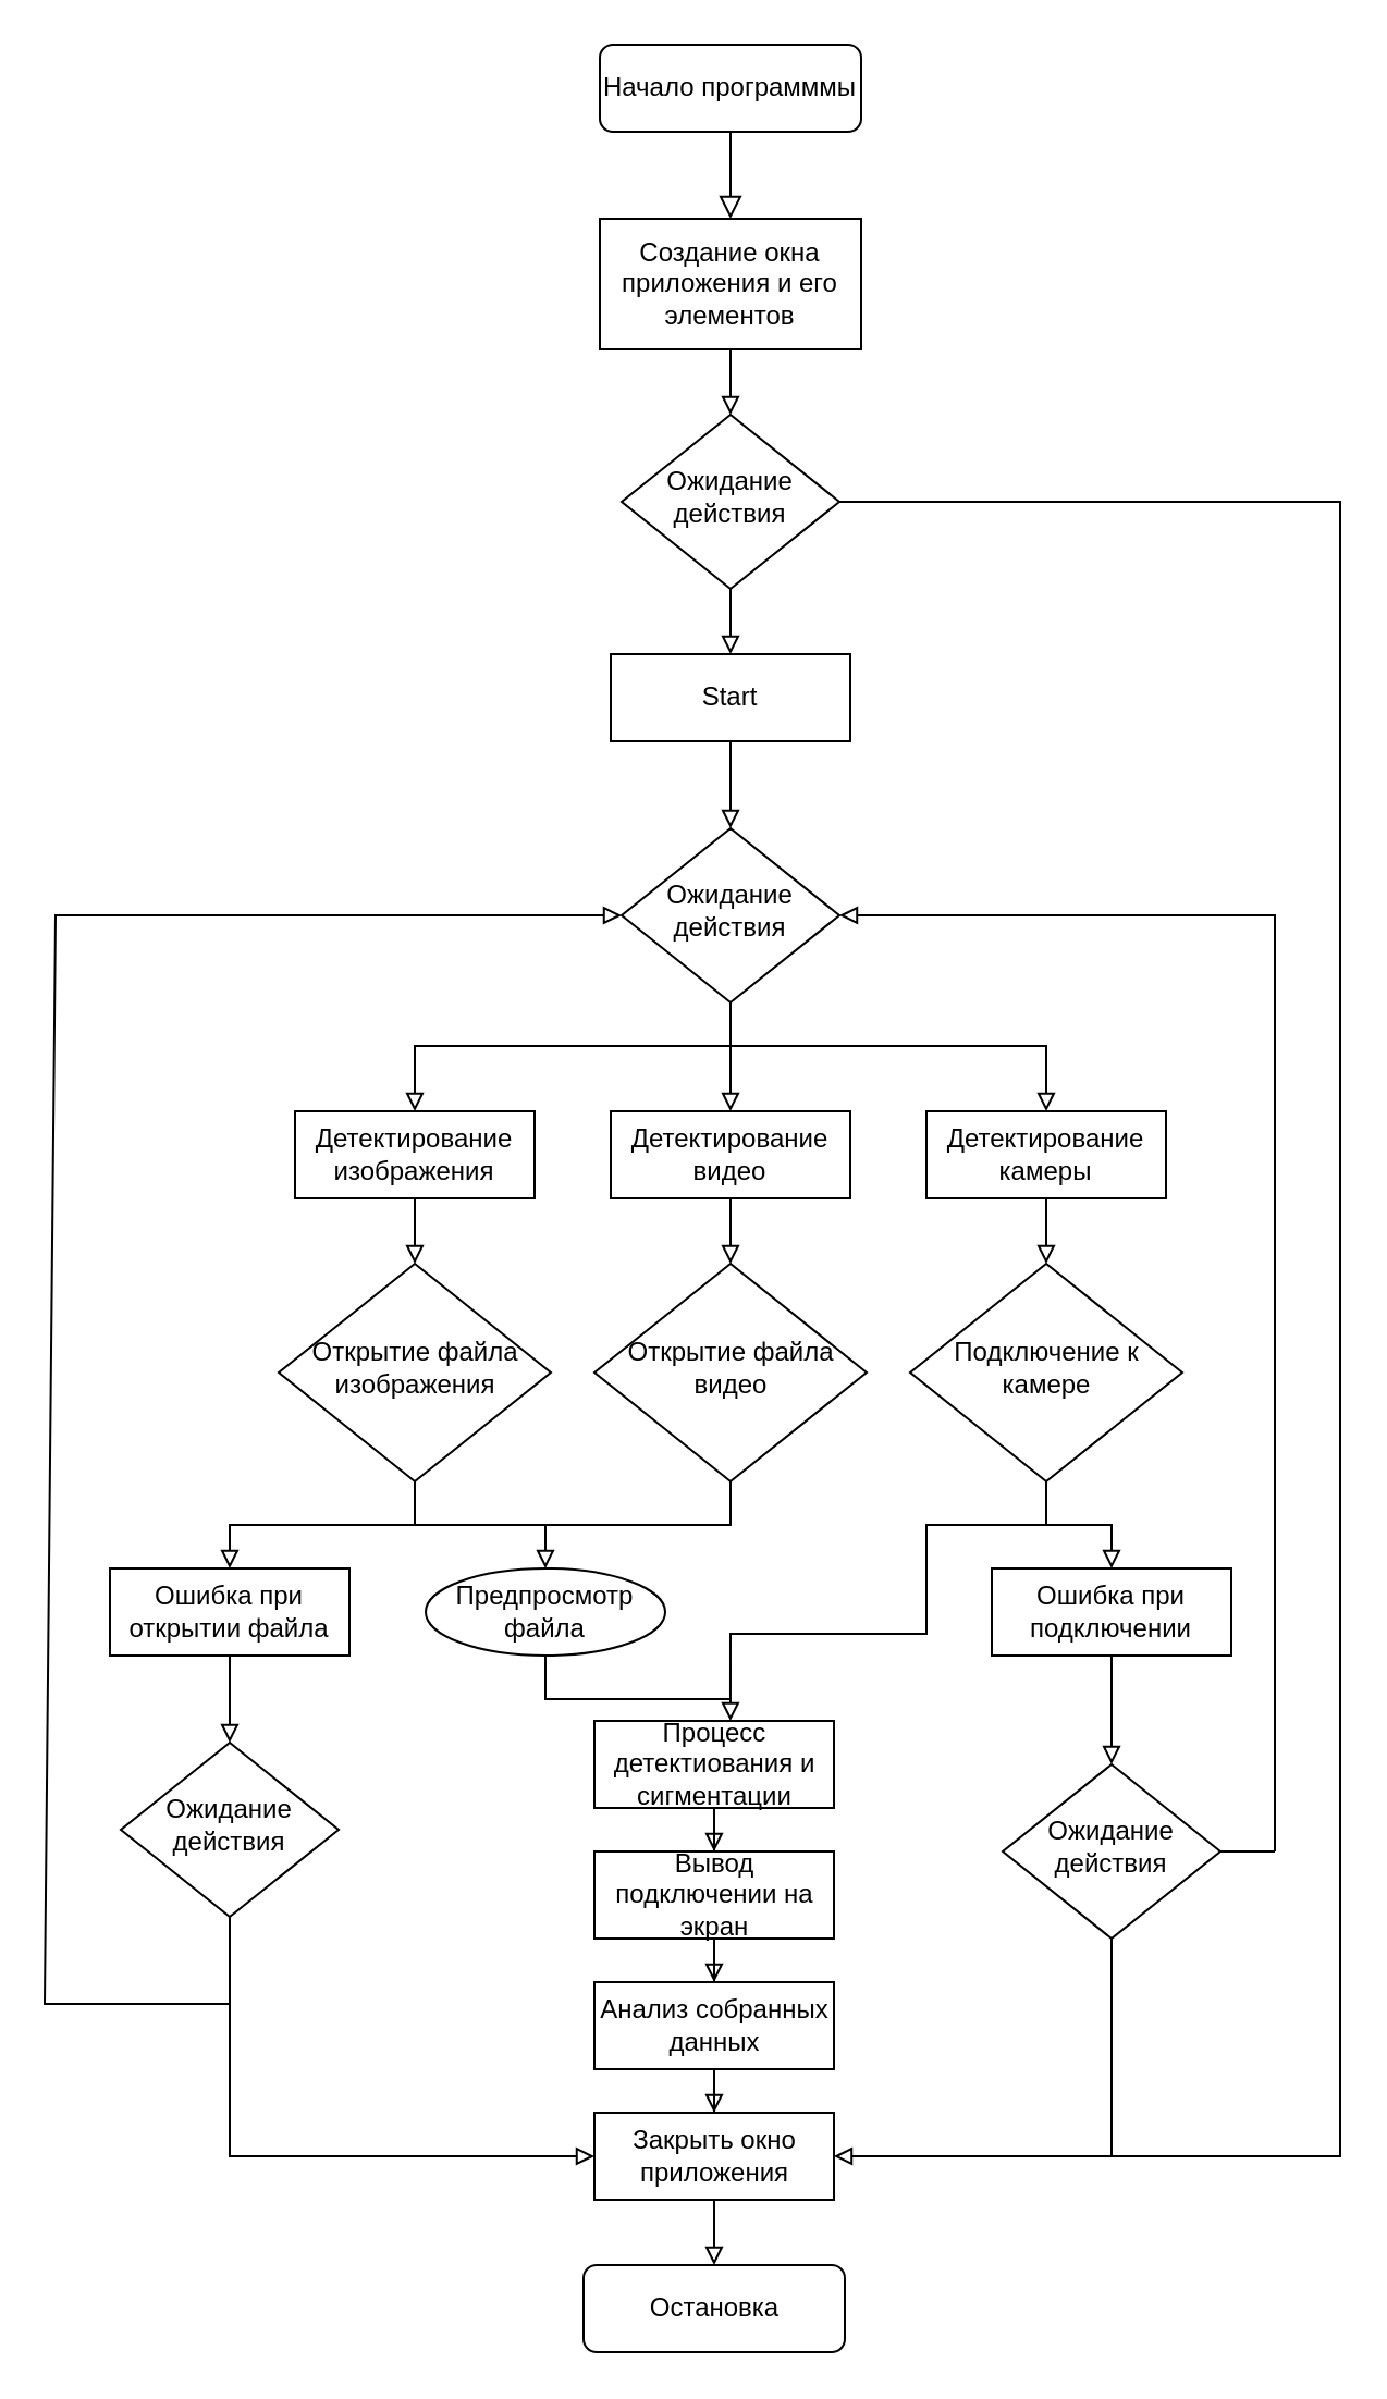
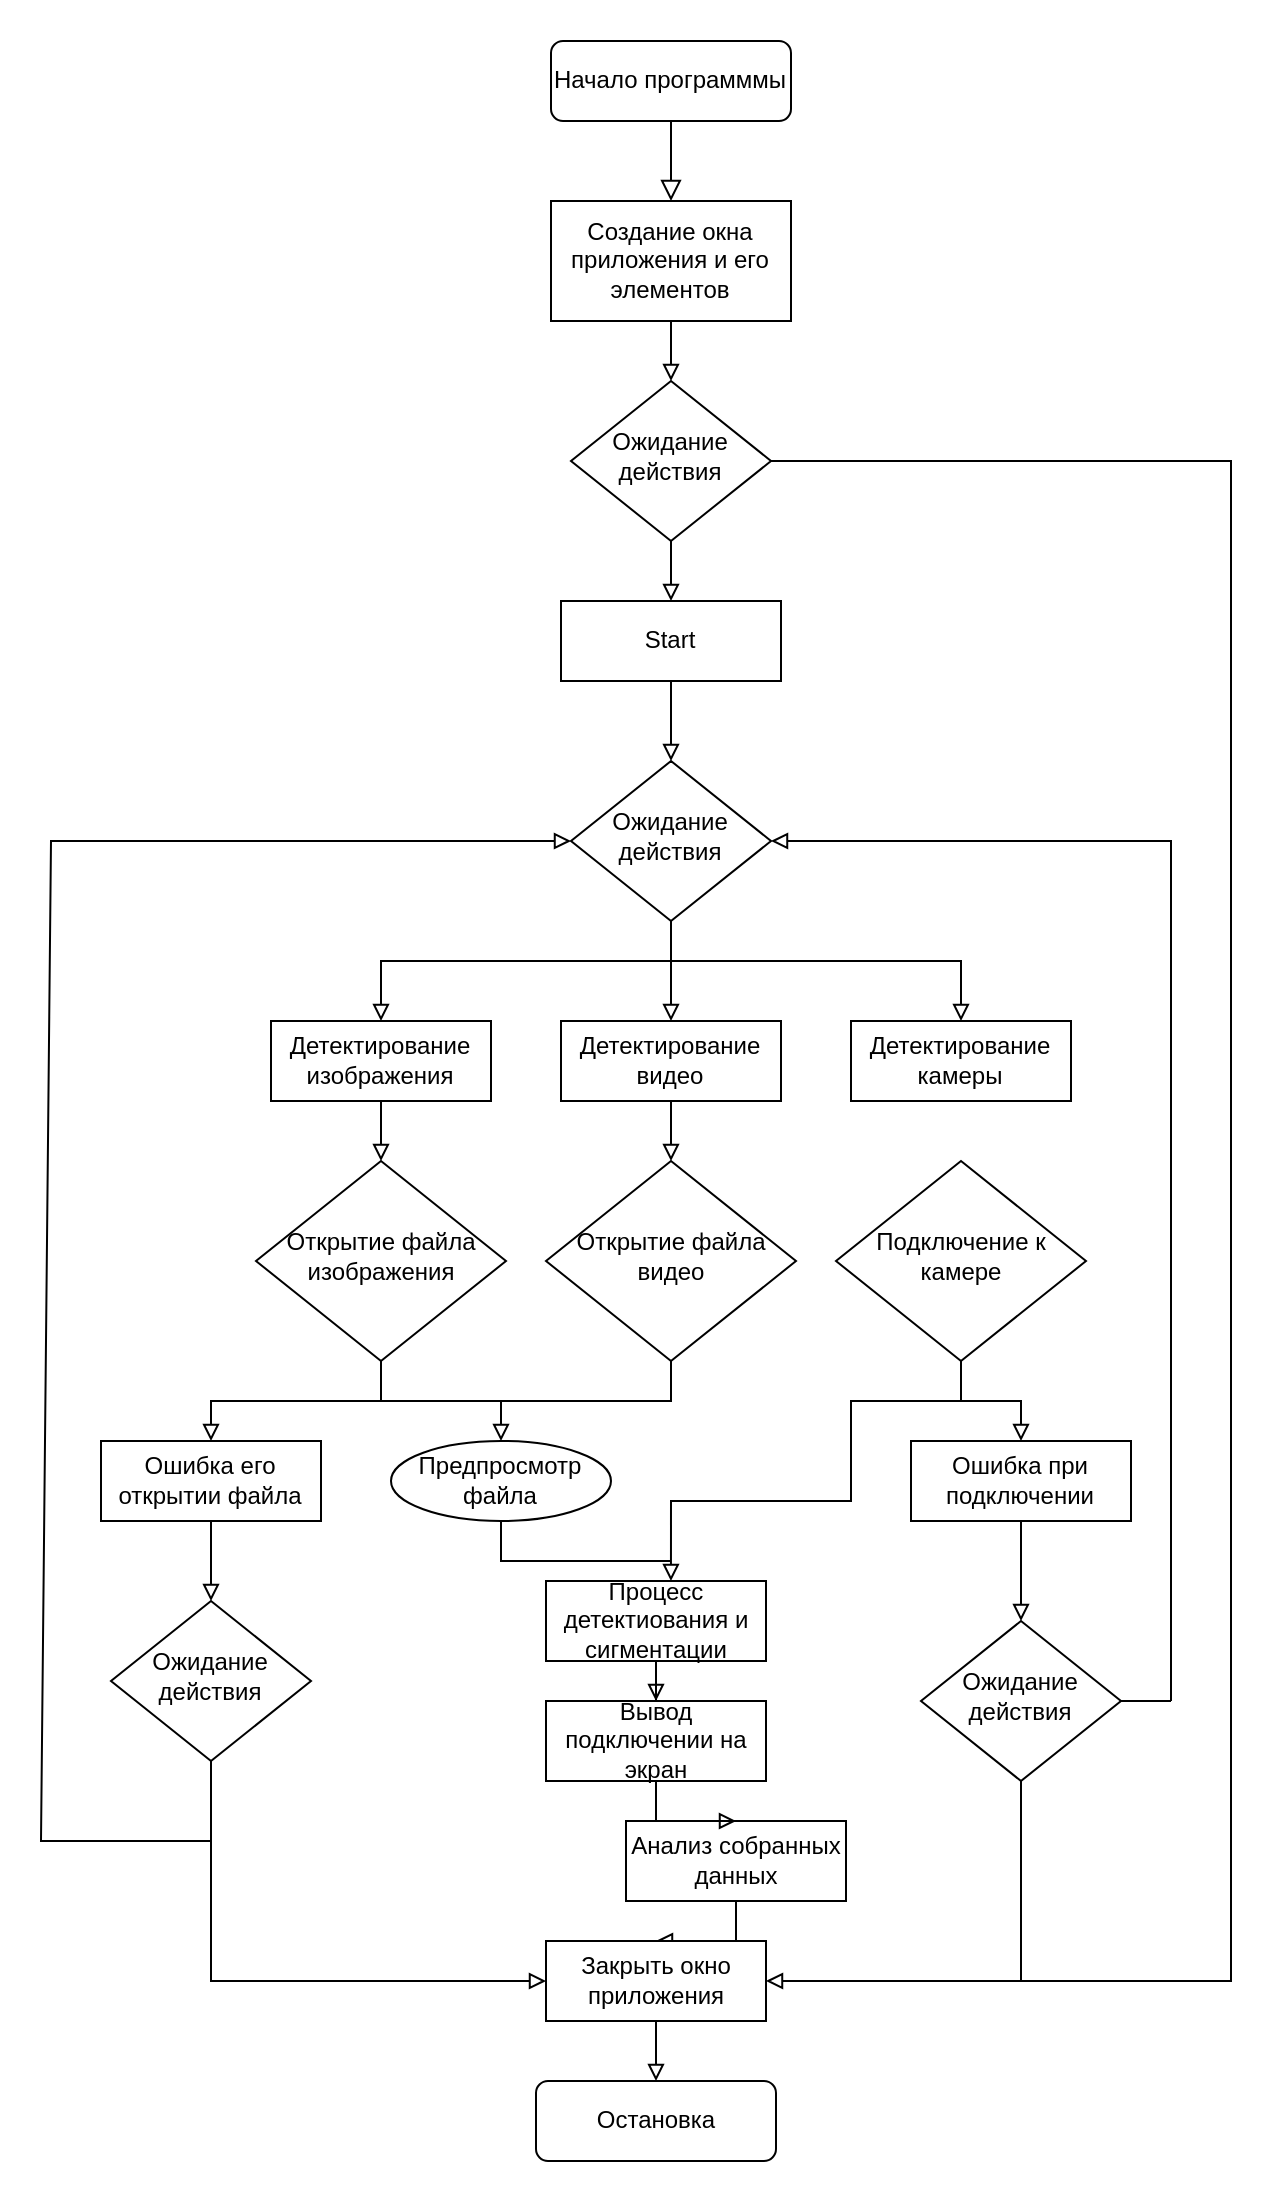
  <mxCell id="0" />
  <mxCell id="1" parent="0" />
  <mxCell id="2" value="" style="rounded=0;html=1;jettySize=auto;orthogonalLoop=1;fontSize=11;endArrow=block;endFill=0;endSize=8;strokeWidth=1;shadow=0;labelBackgroundColor=none;edgeStyle=orthogonalEdgeStyle;" parent="1" source="3" edge="1"><mxGeometry relative="1" as="geometry"><mxPoint x="335" y="100" as="targetPoint" /></mxGeometry></mxCell>
  <mxCell id="3" value="Начало программмы" style="rounded=1;whiteSpace=wrap;html=1;fontSize=12;glass=0;strokeWidth=1;shadow=0;" parent="1" vertex="1"><mxGeometry x="275" y="20" width="120" height="40" as="geometry" /></mxCell>
  <mxCell id="4" style="edgeStyle=orthogonalEdgeStyle;rounded=0;orthogonalLoop=1;jettySize=auto;html=1;entryX=1;entryY=0.5;entryDx=0;entryDy=0;endArrow=block;endFill=0;exitX=1;exitY=0.5;exitDx=0;exitDy=0;" parent="1" source="6" target="30" edge="1"><mxGeometry relative="1" as="geometry"><mxPoint x="515" y="930" as="targetPoint" /><mxPoint x="515" y="230" as="sourcePoint" /><Array as="points"><mxPoint x="615" y="230" /><mxPoint x="615" y="990" /></Array></mxGeometry></mxCell>
  <mxCell id="5" value="" style="edgeStyle=orthogonalEdgeStyle;rounded=0;orthogonalLoop=1;jettySize=auto;html=1;endArrow=block;endFill=0;" parent="1" source="6" target="11" edge="1"><mxGeometry relative="1" as="geometry" /></mxCell>
  <mxCell id="6" value="Ожидание действия" style="rhombus;whiteSpace=wrap;html=1;shadow=0;fontFamily=Helvetica;fontSize=12;align=center;strokeWidth=1;spacing=6;spacingTop=-4;" parent="1" vertex="1"><mxGeometry x="285" y="190" width="100" height="80" as="geometry" /></mxCell>
  <mxCell id="7" value="Остановка" style="rounded=1;whiteSpace=wrap;html=1;fontSize=12;glass=0;strokeWidth=1;shadow=0;" parent="1" vertex="1"><mxGeometry x="267.5" y="1040" width="120" height="40" as="geometry" /></mxCell>
  <mxCell id="8" value="" style="edgeStyle=orthogonalEdgeStyle;rounded=0;orthogonalLoop=1;jettySize=auto;html=1;endArrow=block;endFill=0;" parent="1" source="9" target="6" edge="1"><mxGeometry relative="1" as="geometry" /></mxCell>
  <mxCell id="9" value="Создание окна приложения и его элементов" style="rounded=0;whiteSpace=wrap;html=1;" parent="1" vertex="1"><mxGeometry x="275" y="100" width="120" height="60" as="geometry" /></mxCell>
  <mxCell id="10" value="" style="edgeStyle=orthogonalEdgeStyle;rounded=0;orthogonalLoop=1;jettySize=auto;html=1;endArrow=block;endFill=0;" parent="1" source="11" target="13" edge="1"><mxGeometry relative="1" as="geometry" /></mxCell>
  <mxCell id="11" value="Start" style="rounded=0;whiteSpace=wrap;html=1;" parent="1" vertex="1"><mxGeometry x="280" y="300" width="110" height="40" as="geometry" /></mxCell>
  <mxCell id="12" value="" style="edgeStyle=orthogonalEdgeStyle;rounded=0;orthogonalLoop=1;jettySize=auto;html=1;endArrow=block;endFill=0;" parent="1" source="13" target="17" edge="1"><mxGeometry relative="1" as="geometry" /></mxCell>
  <mxCell id="13" value="Ожидание действия" style="rhombus;whiteSpace=wrap;html=1;shadow=0;fontFamily=Helvetica;fontSize=12;align=center;strokeWidth=1;spacing=6;spacingTop=-4;" parent="1" vertex="1"><mxGeometry x="285" y="380" width="100" height="80" as="geometry" /></mxCell>
  <mxCell id="14" value="" style="edgeStyle=orthogonalEdgeStyle;rounded=0;orthogonalLoop=1;jettySize=auto;html=1;endArrow=block;endFill=0;" parent="1" source="15" edge="1"><mxGeometry relative="1" as="geometry"><mxPoint x="190" y="580" as="targetPoint" /></mxGeometry></mxCell>
  <mxCell id="15" value="Детектирование изображения" style="rounded=0;whiteSpace=wrap;html=1;" parent="1" vertex="1"><mxGeometry x="135" y="510" width="110" height="40" as="geometry" /></mxCell>
  <mxCell id="16" value="" style="edgeStyle=orthogonalEdgeStyle;rounded=0;orthogonalLoop=1;jettySize=auto;html=1;endArrow=block;endFill=0;" parent="1" source="17" target="27" edge="1"><mxGeometry relative="1" as="geometry" /></mxCell>
  <mxCell id="17" value="Детектирование видео" style="rounded=0;whiteSpace=wrap;html=1;" parent="1" vertex="1"><mxGeometry x="280" y="510" width="110" height="40" as="geometry" /></mxCell>
- <mxCell id="18" value="" style="edgeStyle=orthogonalEdgeStyle;rounded=0;orthogonalLoop=1;jettySize=auto;html=1;endArrow=block;endFill=0;" parent="1" source="19" target="28" edge="1"><mxGeometry relative="1" as="geometry" /></mxCell>
  <mxCell id="19" value="Детектирование камеры" style="rounded=0;whiteSpace=wrap;html=1;" parent="1" vertex="1"><mxGeometry x="425" y="510" width="110" height="40" as="geometry" /></mxCell>
  <mxCell id="20" value="" style="endArrow=block;html=1;rounded=0;entryX=0.5;entryY=0;entryDx=0;entryDy=0;endFill=0;" parent="1" target="19" edge="1"><mxGeometry width="50" height="50" relative="1" as="geometry"><mxPoint x="335" y="480" as="sourcePoint" /><mxPoint x="475" y="480" as="targetPoint" /><Array as="points"><mxPoint x="480" y="480" /></Array></mxGeometry></mxCell>
  <mxCell id="21" value="" style="endArrow=block;html=1;rounded=0;entryX=0.5;entryY=0;entryDx=0;entryDy=0;endFill=0;" parent="1" target="15" edge="1"><mxGeometry width="50" height="50" relative="1" as="geometry"><mxPoint x="335" y="480" as="sourcePoint" /><mxPoint x="175" y="480" as="targetPoint" /><Array as="points"><mxPoint x="320" y="480" /><mxPoint x="190" y="480" /></Array></mxGeometry></mxCell>
  <mxCell id="22" value="" style="edgeStyle=orthogonalEdgeStyle;rounded=0;orthogonalLoop=1;jettySize=auto;html=1;exitX=0.5;exitY=1;exitDx=0;exitDy=0;endArrow=block;endFill=0;" parent="1" source="23" target="33" edge="1"><mxGeometry relative="1" as="geometry" /></mxCell>
- <mxCell id="23" value="Ошибка при открытии файла" style="rounded=0;whiteSpace=wrap;html=1;" parent="1" vertex="1"><mxGeometry x="50" y="720" width="110" height="40" as="geometry" /></mxCell>
+ <mxCell id="23" value="Ошибка его открытии файла" style="rounded=0;whiteSpace=wrap;html=1;" parent="1" vertex="1"><mxGeometry x="50" y="720" width="110" height="40" as="geometry" /></mxCell>
  <mxCell id="24" value="" style="edgeStyle=orthogonalEdgeStyle;rounded=0;orthogonalLoop=1;jettySize=auto;html=1;endArrow=block;endFill=0;" parent="1" source="25" target="30" edge="1"><mxGeometry relative="1" as="geometry" /></mxCell>
- <mxCell id="25" value="Анализ собранных данных" style="rounded=0;whiteSpace=wrap;html=1;" parent="1" vertex="1"><mxGeometry x="272.5" y="910" width="110" height="40" as="geometry" /></mxCell>
+ <mxCell id="25" value="Анализ собранных данных" style="rounded=0;whiteSpace=wrap;html=1;" parent="1" vertex="1"><mxGeometry x="312.5" y="910" width="110" height="40" as="geometry" /></mxCell>
  <mxCell id="26" value="&lt;div style=&quot;&quot;&gt;&lt;span style=&quot;background-color: initial;&quot;&gt;&lt;font style=&quot;font-size: 12px;&quot;&gt;Открытие файла изображения&lt;/font&gt;&lt;/span&gt;&lt;/div&gt;" style="rhombus;whiteSpace=wrap;html=1;shadow=0;fontFamily=Helvetica;fontSize=12;align=center;strokeWidth=1;spacing=6;spacingTop=-4;" parent="1" vertex="1"><mxGeometry x="127.5" y="580" width="125" height="100" as="geometry" /></mxCell>
  <mxCell id="27" value="&lt;div style=&quot;&quot;&gt;&lt;span style=&quot;background-color: initial;&quot;&gt;&lt;font style=&quot;font-size: 12px;&quot;&gt;Открытие файла видео&lt;/font&gt;&lt;/span&gt;&lt;/div&gt;" style="rhombus;whiteSpace=wrap;html=1;shadow=0;fontFamily=Helvetica;fontSize=12;align=center;strokeWidth=1;spacing=6;spacingTop=-4;" parent="1" vertex="1"><mxGeometry x="272.5" y="580" width="125" height="100" as="geometry" /></mxCell>
  <mxCell id="28" value="&lt;div style=&quot;&quot;&gt;&lt;span style=&quot;background-color: initial;&quot;&gt;&lt;font style=&quot;font-size: 12px;&quot;&gt;Подключение к камере&lt;/font&gt;&lt;/span&gt;&lt;/div&gt;" style="rhombus;whiteSpace=wrap;html=1;shadow=0;fontFamily=Helvetica;fontSize=12;align=center;strokeWidth=1;spacing=6;spacingTop=-4;" parent="1" vertex="1"><mxGeometry x="417.5" y="580" width="125" height="100" as="geometry" /></mxCell>
  <mxCell id="29" value="" style="edgeStyle=orthogonalEdgeStyle;rounded=0;orthogonalLoop=1;jettySize=auto;html=1;endArrow=block;endFill=0;" parent="1" source="30" target="7" edge="1"><mxGeometry relative="1" as="geometry" /></mxCell>
  <mxCell id="30" value="Закрыть окно приложения" style="rounded=0;whiteSpace=wrap;html=1;" parent="1" vertex="1"><mxGeometry x="272.5" y="970" width="110" height="40" as="geometry" /></mxCell>
  <mxCell id="31" value="" style="endArrow=block;html=1;rounded=0;exitX=0.5;exitY=1;exitDx=0;exitDy=0;entryX=0.5;entryY=0;entryDx=0;entryDy=0;endFill=0;" parent="1" source="26" target="23" edge="1"><mxGeometry width="50" height="50" relative="1" as="geometry"><mxPoint x="165" y="770" as="sourcePoint" /><mxPoint x="215" y="720" as="targetPoint" /><Array as="points"><mxPoint x="190" y="700" /><mxPoint x="105" y="700" /></Array></mxGeometry></mxCell>
  <mxCell id="32" value="" style="endArrow=block;html=1;rounded=0;entryX=0;entryY=0.5;entryDx=0;entryDy=0;exitX=0.5;exitY=1;exitDx=0;exitDy=0;endFill=0;" parent="1" source="33" target="30" edge="1"><mxGeometry width="50" height="50" relative="1" as="geometry"><mxPoint x="65" y="870" as="sourcePoint" /><mxPoint x="125" y="790" as="targetPoint" /><Array as="points"><mxPoint x="105" y="920" /><mxPoint x="105" y="990" /><mxPoint x="215" y="990" /></Array></mxGeometry></mxCell>
  <mxCell id="33" value="Ожидание действия" style="rhombus;whiteSpace=wrap;html=1;shadow=0;fontFamily=Helvetica;fontSize=12;align=center;strokeWidth=1;spacing=6;spacingTop=-4;" parent="1" vertex="1"><mxGeometry x="55" y="800" width="100" height="80" as="geometry" /></mxCell>
  <mxCell id="34" value="" style="endArrow=block;html=1;rounded=0;entryX=0;entryY=0.5;entryDx=0;entryDy=0;exitX=0.5;exitY=1;exitDx=0;exitDy=0;endFill=0;" parent="1" source="33" target="13" edge="1"><mxGeometry width="50" height="50" relative="1" as="geometry"><mxPoint x="105" y="910" as="sourcePoint" /><mxPoint x="280" y="220" as="targetPoint" /><Array as="points"><mxPoint x="105" y="920" /><mxPoint x="65" y="920" /><mxPoint x="20" y="920" /><mxPoint x="25" y="420" /></Array></mxGeometry></mxCell>
  <mxCell id="35" value="" style="endArrow=none;html=1;rounded=0;exitX=0.5;exitY=1;exitDx=0;exitDy=0;" parent="1" source="27" edge="1"><mxGeometry width="50" height="50" relative="1" as="geometry"><mxPoint x="295" y="630" as="sourcePoint" /><mxPoint x="185" y="700" as="targetPoint" /><Array as="points"><mxPoint x="335" y="680" /><mxPoint x="335" y="700" /><mxPoint x="265" y="700" /></Array></mxGeometry></mxCell>
  <mxCell id="36" value="Предпросмотр файла" style="ellipse;whiteSpace=wrap;html=1;" parent="1" vertex="1"><mxGeometry x="195" y="720" width="110" height="40" as="geometry" /></mxCell>
  <mxCell id="37" value="" style="endArrow=block;html=1;rounded=0;entryX=0.5;entryY=0;entryDx=0;entryDy=0;endFill=0;" parent="1" target="36" edge="1"><mxGeometry width="50" height="50" relative="1" as="geometry"><mxPoint x="250" y="700" as="sourcePoint" /><mxPoint x="325" y="540" as="targetPoint" /></mxGeometry></mxCell>
  <mxCell id="38" value="" style="edgeStyle=orthogonalEdgeStyle;rounded=0;orthogonalLoop=1;jettySize=auto;html=1;endArrow=block;endFill=0;" parent="1" source="39" target="43" edge="1"><mxGeometry relative="1" as="geometry" /></mxCell>
  <mxCell id="39" value="Процесс детектиования и сигментации" style="rounded=0;whiteSpace=wrap;html=1;" parent="1" vertex="1"><mxGeometry x="272.5" y="790" width="110" height="40" as="geometry" /></mxCell>
  <mxCell id="40" value="" style="edgeStyle=orthogonalEdgeStyle;rounded=0;orthogonalLoop=1;jettySize=auto;html=1;endArrow=block;endFill=0;" parent="1" source="41" target="44" edge="1"><mxGeometry relative="1" as="geometry" /></mxCell>
  <mxCell id="41" value="Ошибка при подключении" style="rounded=0;whiteSpace=wrap;html=1;" parent="1" vertex="1"><mxGeometry x="455" y="720" width="110" height="40" as="geometry" /></mxCell>
  <mxCell id="42" value="" style="edgeStyle=orthogonalEdgeStyle;rounded=0;orthogonalLoop=1;jettySize=auto;html=1;entryX=0.5;entryY=0;entryDx=0;entryDy=0;endArrow=block;endFill=0;" parent="1" source="43" target="25" edge="1"><mxGeometry relative="1" as="geometry" /></mxCell>
  <mxCell id="43" value="Вывод подключении на экран" style="rounded=0;whiteSpace=wrap;html=1;" parent="1" vertex="1"><mxGeometry x="272.5" y="850" width="110" height="40" as="geometry" /></mxCell>
  <mxCell id="44" value="Ожидание действия" style="rhombus;whiteSpace=wrap;html=1;shadow=0;fontFamily=Helvetica;fontSize=12;align=center;strokeWidth=1;spacing=6;spacingTop=-4;" parent="1" vertex="1"><mxGeometry x="460" y="810" width="100" height="80" as="geometry" /></mxCell>
  <mxCell id="45" value="" style="endArrow=none;html=1;rounded=0;entryX=0.5;entryY=1;entryDx=0;entryDy=0;" parent="1" target="44" edge="1"><mxGeometry width="50" height="50" relative="1" as="geometry"><mxPoint x="510" y="990" as="sourcePoint" /><mxPoint x="145" y="720" as="targetPoint" /></mxGeometry></mxCell>
  <mxCell id="46" value="" style="endArrow=block;html=1;rounded=0;entryX=1;entryY=0.5;entryDx=0;entryDy=0;endFill=0;" parent="1" target="13" edge="1"><mxGeometry width="50" height="50" relative="1" as="geometry"><mxPoint x="585" y="850" as="sourcePoint" /><mxPoint x="145" y="720" as="targetPoint" /><Array as="points"><mxPoint x="585" y="640" /><mxPoint x="585" y="420" /></Array></mxGeometry></mxCell>
  <mxCell id="47" value="" style="endArrow=none;html=1;rounded=0;exitX=1;exitY=0.5;exitDx=0;exitDy=0;" parent="1" source="44" edge="1"><mxGeometry width="50" height="50" relative="1" as="geometry"><mxPoint x="565" y="850" as="sourcePoint" /><mxPoint x="585" y="850" as="targetPoint" /></mxGeometry></mxCell>
  <mxCell id="48" value="" style="endArrow=block;html=1;rounded=0;exitX=0.5;exitY=1;exitDx=0;exitDy=0;entryX=0.5;entryY=0;entryDx=0;entryDy=0;endFill=0;" parent="1" source="28" target="41" edge="1"><mxGeometry width="50" height="50" relative="1" as="geometry"><mxPoint x="115" y="670" as="sourcePoint" /><mxPoint x="165" y="620" as="targetPoint" /><Array as="points"><mxPoint x="480" y="700" /><mxPoint x="510" y="700" /></Array></mxGeometry></mxCell>
  <mxCell id="49" value="" style="endArrow=block;html=1;rounded=0;entryX=0.568;entryY=0;entryDx=0;entryDy=0;entryPerimeter=0;endFill=0;" parent="1" target="39" edge="1"><mxGeometry width="50" height="50" relative="1" as="geometry"><mxPoint x="485" y="700" as="sourcePoint" /><mxPoint x="385" y="730" as="targetPoint" /><Array as="points"><mxPoint x="425" y="700" /><mxPoint x="425" y="750" /><mxPoint x="335" y="750" /></Array></mxGeometry></mxCell>
  <mxCell id="50" value="" style="endArrow=none;html=1;rounded=0;entryX=0.5;entryY=1;entryDx=0;entryDy=0;" parent="1" target="36" edge="1"><mxGeometry width="50" height="50" relative="1" as="geometry"><mxPoint x="335" y="780" as="sourcePoint" /><mxPoint x="275" y="760" as="targetPoint" /><Array as="points"><mxPoint x="250" y="780" /></Array></mxGeometry></mxCell>
